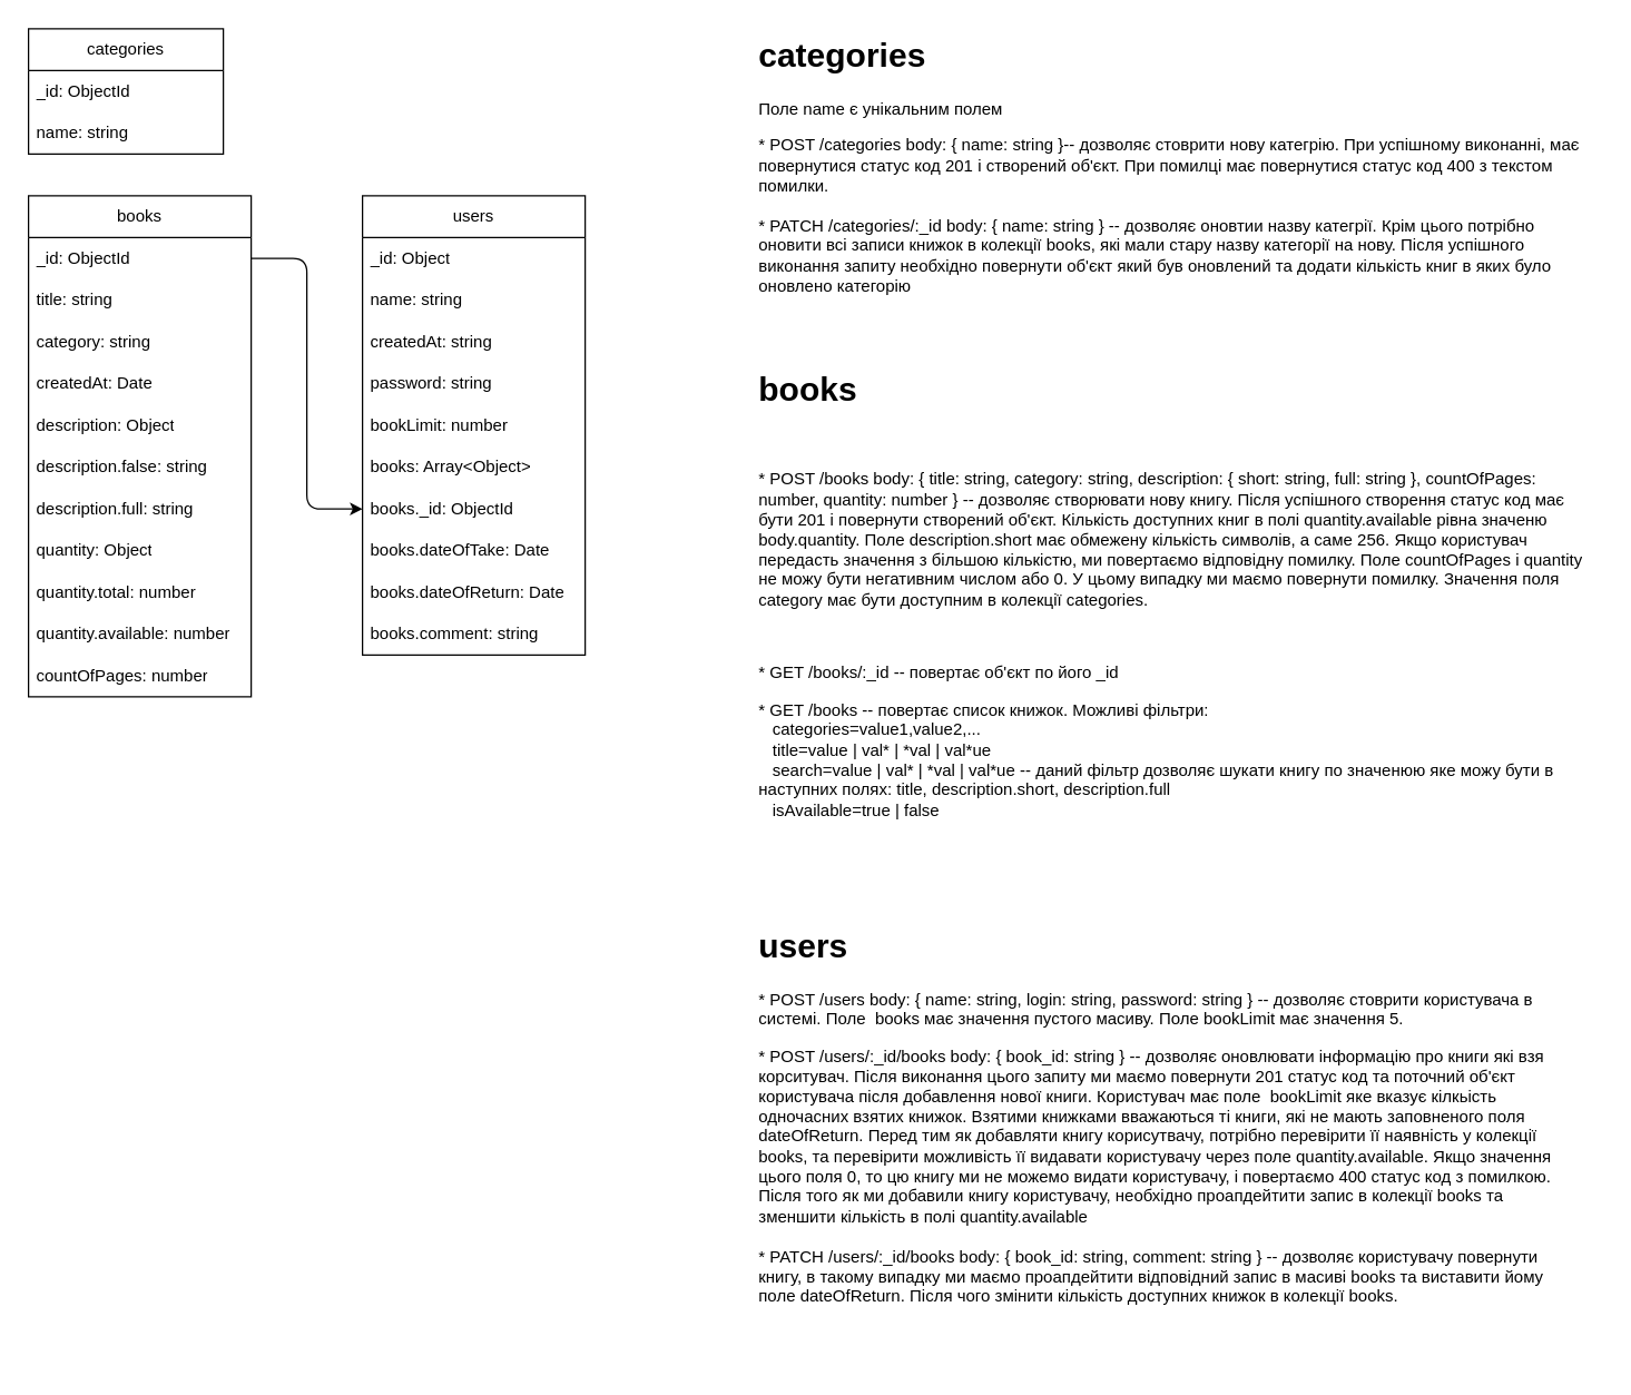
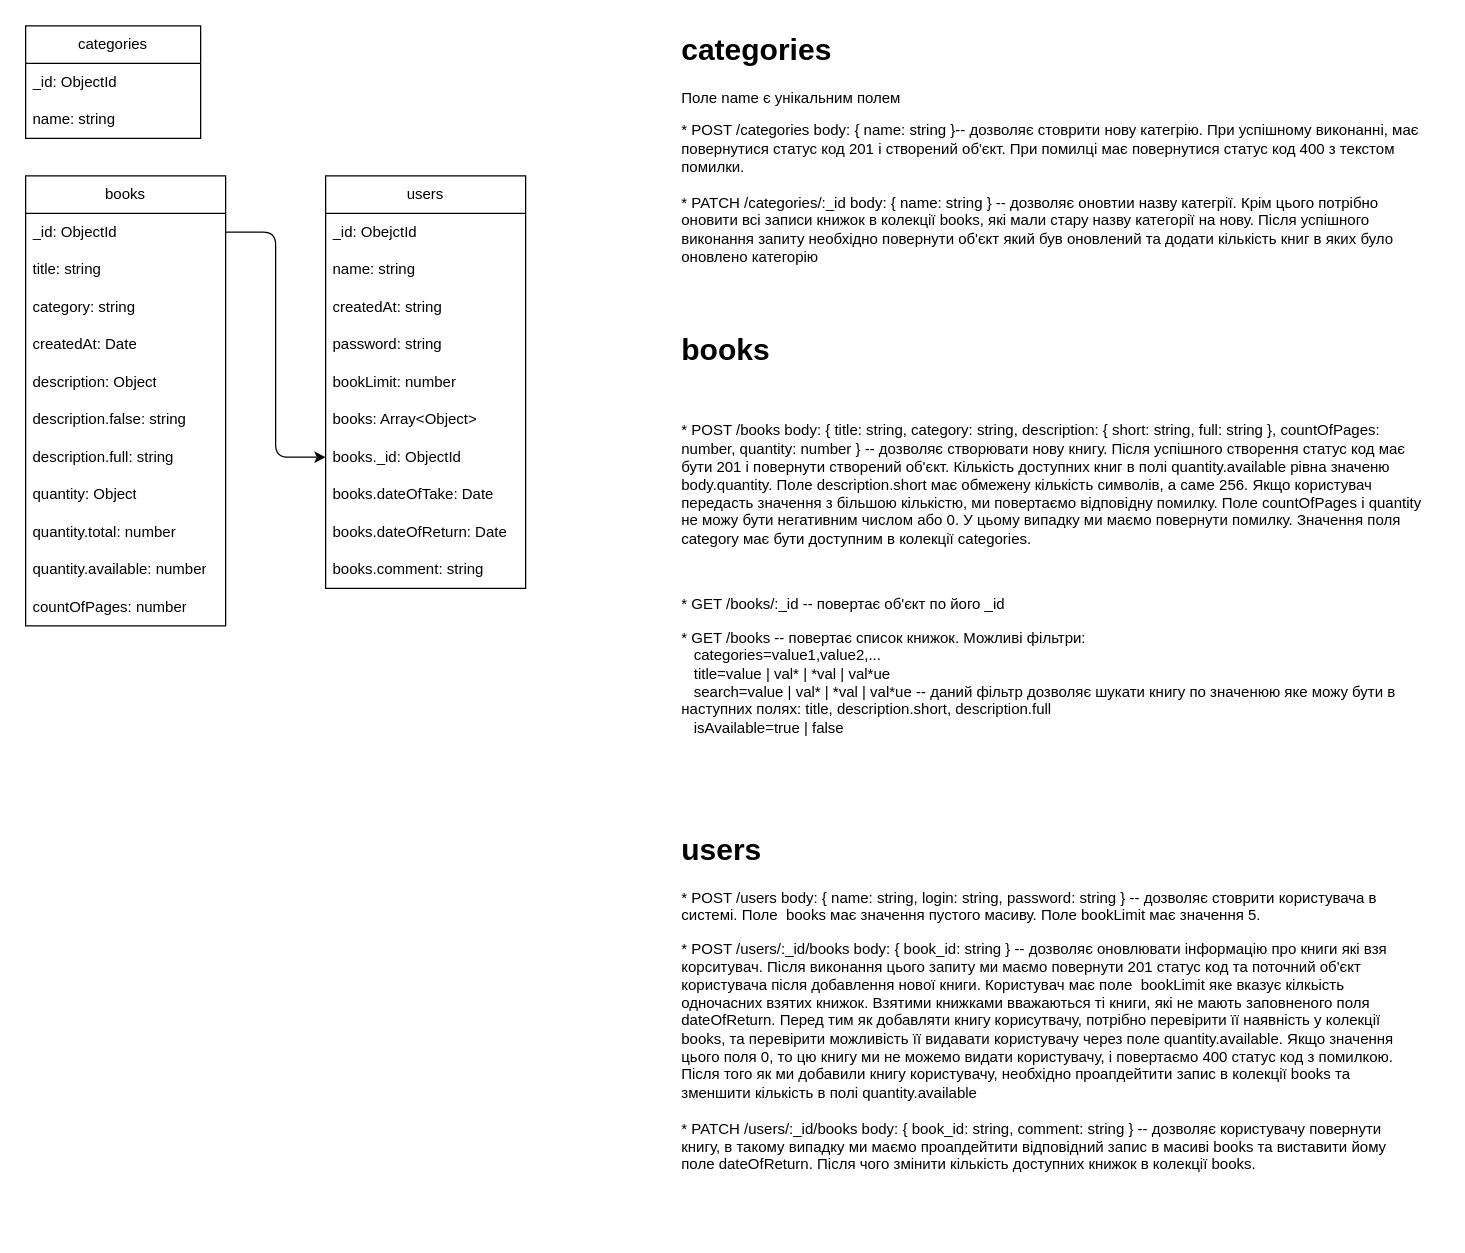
  <mxCell id="0" />
  <mxCell id="1" parent="0" />
  <mxCell id="2" value="books" style="swimlane;fontStyle=0;childLayout=stackLayout;horizontal=1;startSize=30;horizontalStack=0;resizeParent=1;resizeParentMax=0;resizeLast=0;collapsible=1;marginBottom=0;whiteSpace=wrap;html=1;" vertex="1" parent="1"><mxGeometry x="20" y="140" width="160" height="360" as="geometry" /></mxCell>
  <mxCell id="3" value="_id: ObjectId" style="text;strokeColor=none;fillColor=none;align=left;verticalAlign=middle;spacingLeft=4;spacingRight=4;overflow=hidden;points=[[0,0.5],[1,0.5]];portConstraint=eastwest;rotatable=0;whiteSpace=wrap;html=1;" vertex="1" parent="2"><mxGeometry y="30" width="160" height="30" as="geometry" /></mxCell>
  <mxCell id="4" value="title: string" style="text;strokeColor=none;fillColor=none;align=left;verticalAlign=middle;spacingLeft=4;spacingRight=4;overflow=hidden;points=[[0,0.5],[1,0.5]];portConstraint=eastwest;rotatable=0;whiteSpace=wrap;html=1;" vertex="1" parent="2"><mxGeometry y="60" width="160" height="30" as="geometry" /></mxCell>
  <mxCell id="5" value="category: string" style="text;strokeColor=none;fillColor=none;align=left;verticalAlign=middle;spacingLeft=4;spacingRight=4;overflow=hidden;points=[[0,0.5],[1,0.5]];portConstraint=eastwest;rotatable=0;whiteSpace=wrap;html=1;" vertex="1" parent="2"><mxGeometry y="90" width="160" height="30" as="geometry" /></mxCell>
  <mxCell id="6" value="createdAt: Date" style="text;strokeColor=none;fillColor=none;align=left;verticalAlign=middle;spacingLeft=4;spacingRight=4;overflow=hidden;points=[[0,0.5],[1,0.5]];portConstraint=eastwest;rotatable=0;whiteSpace=wrap;html=1;" vertex="1" parent="2"><mxGeometry y="120" width="160" height="30" as="geometry" /></mxCell>
  <mxCell id="7" value="description: Object" style="text;strokeColor=none;fillColor=none;align=left;verticalAlign=middle;spacingLeft=4;spacingRight=4;overflow=hidden;points=[[0,0.5],[1,0.5]];portConstraint=eastwest;rotatable=0;whiteSpace=wrap;html=1;" vertex="1" parent="2"><mxGeometry y="150" width="160" height="30" as="geometry" /></mxCell>
  <mxCell id="8" value="description.false: string" style="text;strokeColor=none;fillColor=none;align=left;verticalAlign=middle;spacingLeft=4;spacingRight=4;overflow=hidden;points=[[0,0.5],[1,0.5]];portConstraint=eastwest;rotatable=0;whiteSpace=wrap;html=1;" vertex="1" parent="2"><mxGeometry y="180" width="160" height="30" as="geometry" /></mxCell>
  <mxCell id="9" value="description.full: string" style="text;strokeColor=none;fillColor=none;align=left;verticalAlign=middle;spacingLeft=4;spacingRight=4;overflow=hidden;points=[[0,0.5],[1,0.5]];portConstraint=eastwest;rotatable=0;whiteSpace=wrap;html=1;" vertex="1" parent="2"><mxGeometry y="210" width="160" height="30" as="geometry" /></mxCell>
  <mxCell id="10" value="quantity: Object" style="text;strokeColor=none;fillColor=none;align=left;verticalAlign=middle;spacingLeft=4;spacingRight=4;overflow=hidden;points=[[0,0.5],[1,0.5]];portConstraint=eastwest;rotatable=0;whiteSpace=wrap;html=1;" vertex="1" parent="2"><mxGeometry y="240" width="160" height="30" as="geometry" /></mxCell>
  <mxCell id="11" value="quantity.total: number" style="text;strokeColor=none;fillColor=none;align=left;verticalAlign=middle;spacingLeft=4;spacingRight=4;overflow=hidden;points=[[0,0.5],[1,0.5]];portConstraint=eastwest;rotatable=0;whiteSpace=wrap;html=1;" vertex="1" parent="2"><mxGeometry y="270" width="160" height="30" as="geometry" /></mxCell>
  <mxCell id="12" value="quantity.available: number" style="text;strokeColor=none;fillColor=none;align=left;verticalAlign=middle;spacingLeft=4;spacingRight=4;overflow=hidden;points=[[0,0.5],[1,0.5]];portConstraint=eastwest;rotatable=0;whiteSpace=wrap;html=1;" vertex="1" parent="2"><mxGeometry y="300" width="160" height="30" as="geometry" /></mxCell>
  <mxCell id="13" value="countOfPages: number" style="text;strokeColor=none;fillColor=none;align=left;verticalAlign=middle;spacingLeft=4;spacingRight=4;overflow=hidden;points=[[0,0.5],[1,0.5]];portConstraint=eastwest;rotatable=0;whiteSpace=wrap;html=1;" vertex="1" parent="2"><mxGeometry y="330" width="160" height="30" as="geometry" /></mxCell>
  <mxCell id="14" value="categories" style="swimlane;fontStyle=0;childLayout=stackLayout;horizontal=1;startSize=30;horizontalStack=0;resizeParent=1;resizeParentMax=0;resizeLast=0;collapsible=1;marginBottom=0;whiteSpace=wrap;html=1;" vertex="1" parent="1"><mxGeometry x="20" y="20" width="140" height="90" as="geometry" /></mxCell>
  <mxCell id="15" value="_id: ObjectId" style="text;strokeColor=none;fillColor=none;align=left;verticalAlign=middle;spacingLeft=4;spacingRight=4;overflow=hidden;points=[[0,0.5],[1,0.5]];portConstraint=eastwest;rotatable=0;whiteSpace=wrap;html=1;" vertex="1" parent="14"><mxGeometry y="30" width="140" height="30" as="geometry" /></mxCell>
  <mxCell id="16" value="name: string" style="text;strokeColor=none;fillColor=none;align=left;verticalAlign=middle;spacingLeft=4;spacingRight=4;overflow=hidden;points=[[0,0.5],[1,0.5]];portConstraint=eastwest;rotatable=0;whiteSpace=wrap;html=1;" vertex="1" parent="14"><mxGeometry y="60" width="140" height="30" as="geometry" /></mxCell>
  <mxCell id="17" value="users" style="swimlane;fontStyle=0;childLayout=stackLayout;horizontal=1;startSize=30;horizontalStack=0;resizeParent=1;resizeParentMax=0;resizeLast=0;collapsible=1;marginBottom=0;whiteSpace=wrap;html=1;" vertex="1" parent="1"><mxGeometry x="260" y="140" width="160" height="330" as="geometry" /></mxCell>
- <mxCell id="18" value="_id: Object" style="text;strokeColor=none;fillColor=none;align=left;verticalAlign=middle;spacingLeft=4;spacingRight=4;overflow=hidden;points=[[0,0.5],[1,0.5]];portConstraint=eastwest;rotatable=0;whiteSpace=wrap;html=1;" vertex="1" parent="17"><mxGeometry y="30" width="160" height="30" as="geometry" /></mxCell>
+ <mxCell id="18" value="_id: ObejctId" style="text;strokeColor=none;fillColor=none;align=left;verticalAlign=middle;spacingLeft=4;spacingRight=4;overflow=hidden;points=[[0,0.5],[1,0.5]];portConstraint=eastwest;rotatable=0;whiteSpace=wrap;html=1;" vertex="1" parent="17"><mxGeometry y="30" width="160" height="30" as="geometry" /></mxCell>
  <mxCell id="19" value="name: string" style="text;strokeColor=none;fillColor=none;align=left;verticalAlign=middle;spacingLeft=4;spacingRight=4;overflow=hidden;points=[[0,0.5],[1,0.5]];portConstraint=eastwest;rotatable=0;whiteSpace=wrap;html=1;" vertex="1" parent="17"><mxGeometry y="60" width="160" height="30" as="geometry" /></mxCell>
  <mxCell id="20" value="createdAt: string" style="text;strokeColor=none;fillColor=none;align=left;verticalAlign=middle;spacingLeft=4;spacingRight=4;overflow=hidden;points=[[0,0.5],[1,0.5]];portConstraint=eastwest;rotatable=0;whiteSpace=wrap;html=1;" vertex="1" parent="17"><mxGeometry y="90" width="160" height="30" as="geometry" /></mxCell>
  <mxCell id="21" value="password: string" style="text;strokeColor=none;fillColor=none;align=left;verticalAlign=middle;spacingLeft=4;spacingRight=4;overflow=hidden;points=[[0,0.5],[1,0.5]];portConstraint=eastwest;rotatable=0;whiteSpace=wrap;html=1;" vertex="1" parent="17"><mxGeometry y="120" width="160" height="30" as="geometry" /></mxCell>
  <mxCell id="22" value="bookLimit: number" style="text;strokeColor=none;fillColor=none;align=left;verticalAlign=middle;spacingLeft=4;spacingRight=4;overflow=hidden;points=[[0,0.5],[1,0.5]];portConstraint=eastwest;rotatable=0;whiteSpace=wrap;html=1;" vertex="1" parent="17"><mxGeometry y="150" width="160" height="30" as="geometry" /></mxCell>
  <mxCell id="23" value="books: Array&amp;lt;Object&amp;gt;" style="text;strokeColor=none;fillColor=none;align=left;verticalAlign=middle;spacingLeft=4;spacingRight=4;overflow=hidden;points=[[0,0.5],[1,0.5]];portConstraint=eastwest;rotatable=0;whiteSpace=wrap;html=1;" vertex="1" parent="17"><mxGeometry y="180" width="160" height="30" as="geometry" /></mxCell>
  <mxCell id="24" value="books._id: ObjectId" style="text;strokeColor=none;fillColor=none;align=left;verticalAlign=middle;spacingLeft=4;spacingRight=4;overflow=hidden;points=[[0,0.5],[1,0.5]];portConstraint=eastwest;rotatable=0;whiteSpace=wrap;html=1;" vertex="1" parent="17"><mxGeometry y="210" width="160" height="30" as="geometry" /></mxCell>
  <mxCell id="25" value="books.dateOfTake: Date" style="text;strokeColor=none;fillColor=none;align=left;verticalAlign=middle;spacingLeft=4;spacingRight=4;overflow=hidden;points=[[0,0.5],[1,0.5]];portConstraint=eastwest;rotatable=0;whiteSpace=wrap;html=1;" vertex="1" parent="17"><mxGeometry y="240" width="160" height="30" as="geometry" /></mxCell>
  <mxCell id="26" value="books.dateOfReturn: Date" style="text;strokeColor=none;fillColor=none;align=left;verticalAlign=middle;spacingLeft=4;spacingRight=4;overflow=hidden;points=[[0,0.5],[1,0.5]];portConstraint=eastwest;rotatable=0;whiteSpace=wrap;html=1;" vertex="1" parent="17"><mxGeometry y="270" width="160" height="30" as="geometry" /></mxCell>
  <mxCell id="27" value="books.comment: string" style="text;strokeColor=none;fillColor=none;align=left;verticalAlign=middle;spacingLeft=4;spacingRight=4;overflow=hidden;points=[[0,0.5],[1,0.5]];portConstraint=eastwest;rotatable=0;whiteSpace=wrap;html=1;" vertex="1" parent="17"><mxGeometry y="300" width="160" height="30" as="geometry" /></mxCell>
  <mxCell id="28" value="" style="endArrow=classic;html=1;exitX=1;exitY=0.5;exitDx=0;exitDy=0;entryX=0;entryY=0.5;entryDx=0;entryDy=0;" edge="1" parent="1" source="3" target="24"><mxGeometry width="50" height="50" relative="1" as="geometry"><mxPoint x="190" y="250" as="sourcePoint" /><mxPoint x="240" y="200" as="targetPoint" /><Array as="points"><mxPoint x="220" y="185" /><mxPoint x="220" y="365" /></Array></mxGeometry></mxCell>
  <mxCell id="29" value="&lt;h1&gt;categories&lt;/h1&gt;&lt;p&gt;Поле name є унікальним полем&lt;/p&gt;&lt;p&gt;* POST /categories body: { name: string }-- дозволяє стоврити нову категрію. При успішному виконанні, має повернутися статус код 201 і створений об'єкт. При помилці має повернутися статус код 400 з текстом помилки.&lt;br&gt;&lt;br&gt;* PATCH /categories/:_id body: { name: string } -- дозволяє оновтии назву категрії. Крім цього потрібно оновити всі записи книжок в колекції books, які мали стару назву категорії на нову. Після успішного виконання запиту необхідно повернути об'єкт який був оновлений та додати кількість книг в яких було оновлено категорію&lt;br&gt;&lt;br&gt;&lt;/p&gt;" style="text;html=1;strokeColor=none;fillColor=none;spacing=5;spacingTop=-20;whiteSpace=wrap;overflow=hidden;rounded=0;" vertex="1" parent="1"><mxGeometry x="540" y="20" width="610" height="200" as="geometry" /></mxCell>
  <mxCell id="30" value="&lt;h1&gt;books&lt;/h1&gt;&lt;p&gt;&lt;br&gt;&lt;/p&gt;&lt;p&gt;* POST /books body: { title: string, category: string, description: { short: string, full: string }, countOfPages: number, quantity: number } -- дозволяє створювати нову книгу. Після успішного створення статус код має бути 201 і повернути створений об'єкт. Кількість доступних книг в полі quantity.available рівна значеню body.quantity. Поле description.short має обмежену кількість символів, а саме 256. Якщо користувач передасть значення з більшою кількістю, ми повертаємо відповідну помилку. Поле countOfPages і quantity не можу бути негативним числом або 0. У цьому випадку ми маємо повернути помилку. Значення поля category має бути доступним в колекції categories.&amp;nbsp;&lt;/p&gt;&lt;p&gt;&lt;br&gt;&lt;/p&gt;&lt;p&gt;* GET /books/:_id -- повертає об'єкт по його _id&lt;/p&gt;&lt;p&gt;* GET /books -- повертає список книжок. Можливі фільтри:&amp;nbsp;&lt;br&gt;&amp;nbsp; &amp;nbsp;categories=value1,value2,...&lt;br&gt;&amp;nbsp; &amp;nbsp;title=value | val* | *val | val*ue&lt;br&gt;&amp;nbsp; &amp;nbsp;search=value | val* | *val | val*ue -- даний фільтр дозволяє шукати книгу по значенюю яке можу бути в наступних полях: title, description.short, description.full&lt;br&gt;&amp;nbsp; &amp;nbsp;isAvailable=true | false&lt;br&gt;&lt;/p&gt;&lt;p&gt;&lt;br&gt;&lt;/p&gt;&lt;p&gt;&lt;br&gt;&lt;/p&gt;" style="text;html=1;strokeColor=none;fillColor=none;spacing=5;spacingTop=-20;whiteSpace=wrap;overflow=hidden;rounded=0;" vertex="1" parent="1"><mxGeometry x="540" y="260" width="600" height="340" as="geometry" /></mxCell>
  <mxCell id="31" value="&lt;h1&gt;users&lt;/h1&gt;&lt;p&gt;* POST /users body: { name: string, login: string, password: string } -- дозволяє стоврити користувача в системі. Поле&amp;nbsp; books має значення пустого масиву. Поле bookLimit має значення 5.&lt;/p&gt;&lt;p&gt;* POST /users/:_id/books body: { book_id: string } -- дозволяє оновлювати інформацію про книги які взя корситувач. Після виконання цього запиту ми маємо повернути 201 статус код та поточний об'єкт користувача після добавлення нової книги. Користувач має поле&amp;nbsp; bookLimit яке вказує кілкьість одночасних взятих книжок. Взятими книжками вважаються ті книги, які не мають заповненого поля dateOfReturn. Перед тим як добавляти книгу корисутвачу, потрібно перевірити її наявність у колекції books, та перевірити можливість її видавати користувачу через поле quantity.available. Якщо значення цього поля 0, то цю книгу ми не можемо видати користувачу, і повертаємо 400 статус код з помилкою. Після того як ми добавили книгу користувачу, необхідно проапдейтити запис в колекції books та зменшити кількість в полі quantity.available&lt;br&gt;&lt;br&gt;* PATCH /users/:_id/books body: { book_id: string, comment: string } -- дозволяє користувачу повернути книгу, в такому випадку ми маємо проапдейтити відповідний запис в масиві books та виставити йому поле dateOfReturn. Після чого змінити кількість доступних книжок в колекції books.&lt;/p&gt;" style="text;html=1;strokeColor=none;fillColor=none;spacing=5;spacingTop=-20;whiteSpace=wrap;overflow=hidden;rounded=0;" vertex="1" parent="1"><mxGeometry x="540" y="660" width="600" height="320" as="geometry" /></mxCell>
